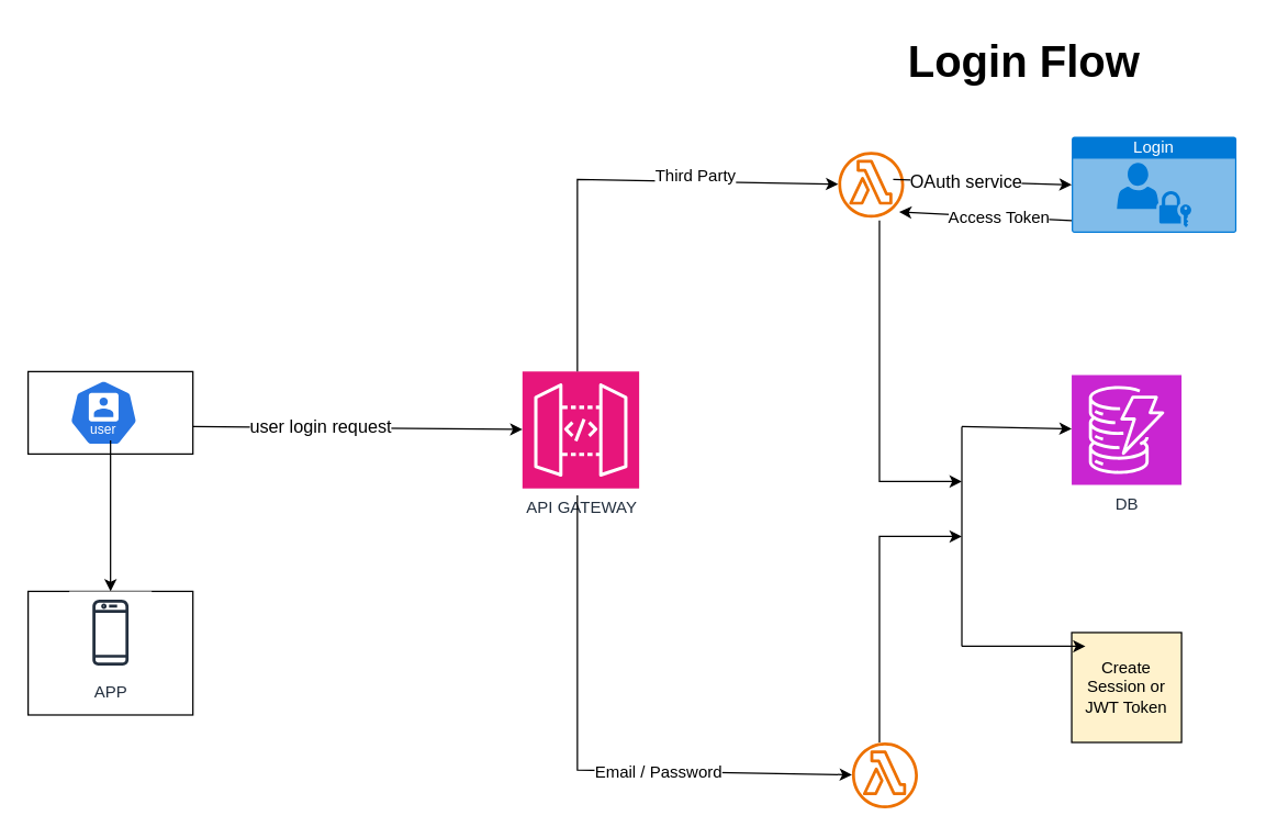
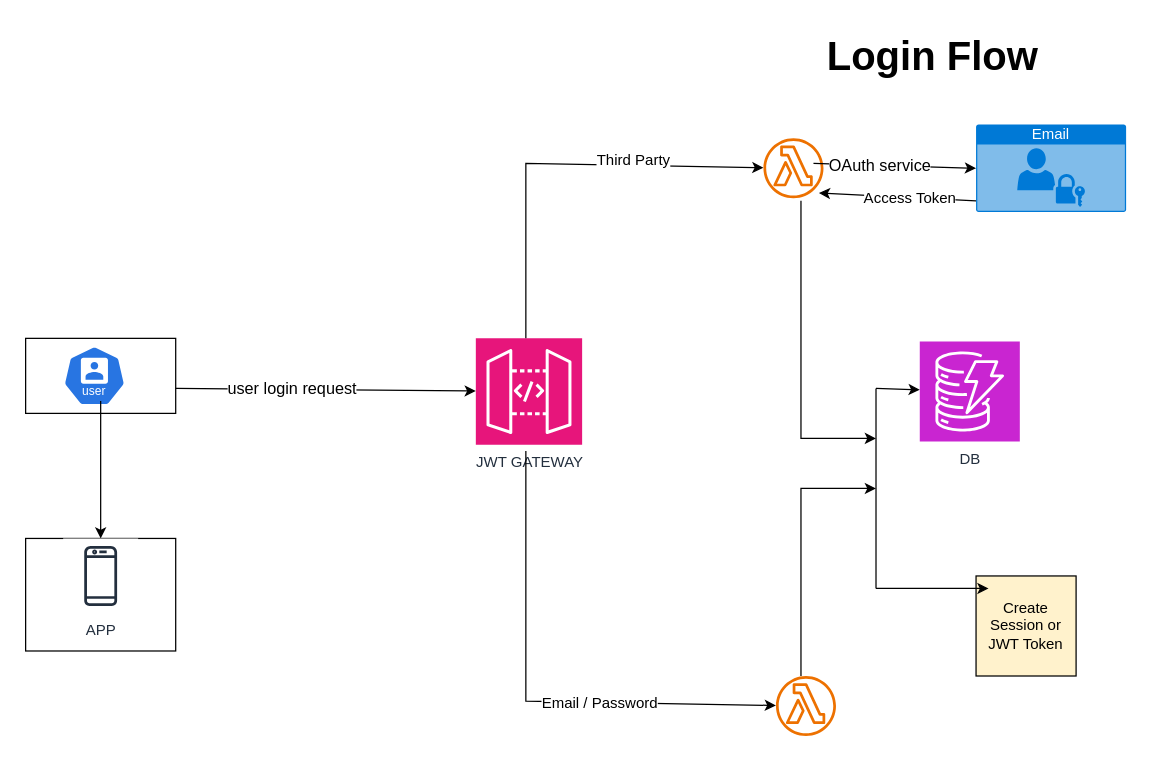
  <mxCell id="0" />
  <mxCell id="1" parent="0" />
  <mxCell id="2" value="" style="rounded=0;whiteSpace=wrap;html=1;" parent="1" vertex="1"><mxGeometry x="20" y="270" width="120" height="60" as="geometry" /></mxCell>
  <mxCell id="3" value="" style="aspect=fixed;sketch=0;html=1;dashed=0;whitespace=wrap;fillColor=#2875E2;strokeColor=#ffffff;points=[[0.005,0.63,0],[0.1,0.2,0],[0.9,0.2,0],[0.5,0,0],[0.995,0.63,0],[0.72,0.99,0],[0.5,1,0],[0.28,0.99,0]];shape=mxgraph.kubernetes.icon2;kubernetesLabel=1;prIcon=user" parent="1" vertex="1"><mxGeometry x="50" y="276" width="50" height="48" as="geometry" /></mxCell>
  <mxCell id="4" value="" style="rounded=0;whiteSpace=wrap;html=1;" parent="1" vertex="1"><mxGeometry x="20" y="430" width="120" height="90" as="geometry" /></mxCell>
- <mxCell id="5" value="API GATEWAY" style="sketch=0;points=[[0,0,0],[0.25,0,0],[0.5,0,0],[0.75,0,0],[1,0,0],[0,1,0],[0.25,1,0],[0.5,1,0],[0.75,1,0],[1,1,0],[0,0.25,0],[0,0.5,0],[0,0.75,0],[1,0.25,0],[1,0.5,0],[1,0.75,0]];outlineConnect=0;fontColor=#232F3E;fillColor=#E7157B;strokeColor=#ffffff;dashed=0;verticalLabelPosition=bottom;verticalAlign=top;align=center;html=1;fontSize=12;fontStyle=0;aspect=fixed;shape=mxgraph.aws4.resourceIcon;resIcon=mxgraph.aws4.api_gateway;" parent="1" vertex="1"><mxGeometry x="380" y="270" width="85" height="85" as="geometry" /></mxCell>
+ <mxCell id="5" value="JWT GATEWAY" style="sketch=0;points=[[0,0,0],[0.25,0,0],[0.5,0,0],[0.75,0,0],[1,0,0],[0,1,0],[0.25,1,0],[0.5,1,0],[0.75,1,0],[1,1,0],[0,0.25,0],[0,0.5,0],[0,0.75,0],[1,0.25,0],[1,0.5,0],[1,0.75,0]];outlineConnect=0;fontColor=#232F3E;fillColor=#E7157B;strokeColor=#ffffff;dashed=0;verticalLabelPosition=bottom;verticalAlign=top;align=center;html=1;fontSize=12;fontStyle=0;aspect=fixed;shape=mxgraph.aws4.resourceIcon;resIcon=mxgraph.aws4.api_gateway;" parent="1" vertex="1"><mxGeometry x="380" y="270" width="85" height="85" as="geometry" /></mxCell>
  <mxCell id="6" value="" style="sketch=0;outlineConnect=0;fontColor=#232F3E;gradientColor=none;fillColor=#ED7100;strokeColor=none;dashed=0;verticalLabelPosition=bottom;verticalAlign=top;align=center;html=1;fontSize=12;fontStyle=0;aspect=fixed;pointerEvents=1;shape=mxgraph.aws4.lambda_function;" parent="1" vertex="1"><mxGeometry x="610" y="110" width="48" height="48" as="geometry" /></mxCell>
  <mxCell id="7" value="" style="endArrow=classic;html=1;rounded=0;entryX=0.5;entryY=0;entryDx=0;entryDy=0;" parent="1" target="4" edge="1" source="12"><mxGeometry width="50" height="50" relative="1" as="geometry"><mxPoint x="80" y="320" as="sourcePoint" /><mxPoint x="130" y="270" as="targetPoint" /></mxGeometry></mxCell>
  <mxCell id="8" value="&lt;font style=&quot;font-size: 32px;&quot;&gt;&lt;b&gt;Login Flow&lt;/b&gt;&lt;/font&gt;" style="text;html=1;align=center;verticalAlign=middle;resizable=0;points=[];autosize=1;strokeColor=none;fillColor=none;" parent="1" vertex="1"><mxGeometry x="650" y="20" width="190" height="50" as="geometry" /></mxCell>
- <mxCell id="9" value="DB" style="sketch=0;points=[[0,0,0],[0.25,0,0],[0.5,0,0],[0.75,0,0],[1,0,0],[0,1,0],[0.25,1,0],[0.5,1,0],[0.75,1,0],[1,1,0],[0,0.25,0],[0,0.5,0],[0,0.75,0],[1,0.25,0],[1,0.5,0],[1,0.75,0]];outlineConnect=0;fontColor=#232F3E;fillColor=#C925D1;strokeColor=#ffffff;dashed=0;verticalLabelPosition=bottom;verticalAlign=top;align=center;html=1;fontSize=12;fontStyle=0;aspect=fixed;shape=mxgraph.aws4.resourceIcon;resIcon=mxgraph.aws4.dynamodb;noLabel=0;" parent="1" vertex="1"><mxGeometry x="780" y="272.5" width="80" height="80" as="geometry" /></mxCell>
+ <mxCell id="9" value="DB" style="sketch=0;points=[[0,0,0],[0.25,0,0],[0.5,0,0],[0.75,0,0],[1,0,0],[0,1,0],[0.25,1,0],[0.5,1,0],[0.75,1,0],[1,1,0],[0,0.25,0],[0,0.5,0],[0,0.75,0],[1,0.25,0],[1,0.5,0],[1,0.75,0]];outlineConnect=0;fontColor=#232F3E;fillColor=#C925D1;strokeColor=#ffffff;dashed=0;verticalLabelPosition=bottom;verticalAlign=top;align=center;html=1;fontSize=12;fontStyle=0;aspect=fixed;shape=mxgraph.aws4.resourceIcon;resIcon=mxgraph.aws4.dynamodb;noLabel=0;" parent="1" vertex="1"><mxGeometry x="735" y="272.5" width="80" height="80" as="geometry" /></mxCell>
  <mxCell id="10" value="" style="sketch=0;outlineConnect=0;fontColor=#232F3E;gradientColor=none;fillColor=#ED7100;strokeColor=none;dashed=0;verticalLabelPosition=bottom;verticalAlign=top;align=center;html=1;fontSize=12;fontStyle=0;aspect=fixed;pointerEvents=1;shape=mxgraph.aws4.lambda_function;" parent="1" vertex="1"><mxGeometry x="620" y="540" width="48" height="48" as="geometry" /></mxCell>
  <mxCell id="11" value="" style="endArrow=classic;html=1;rounded=0;entryX=0.5;entryY=0;entryDx=0;entryDy=0;" edge="1" parent="1" target="12"><mxGeometry width="50" height="50" relative="1" as="geometry"><mxPoint x="80" y="320" as="sourcePoint" /><mxPoint x="80" y="520" as="targetPoint" /></mxGeometry></mxCell>
  <mxCell id="12" value="APP" style="sketch=0;outlineConnect=0;fontColor=#232F3E;gradientColor=none;strokeColor=#232F3E;fillColor=#ffffff;dashed=0;verticalLabelPosition=bottom;verticalAlign=top;align=center;html=1;fontSize=12;fontStyle=0;aspect=fixed;shape=mxgraph.aws4.resourceIcon;resIcon=mxgraph.aws4.mobile_client;" parent="1" vertex="1"><mxGeometry x="50" y="430" width="60" height="60" as="geometry" /></mxCell>
  <mxCell id="13" value="" style="endArrow=classic;html=1;rounded=0;" edge="1" parent="1" target="5"><mxGeometry width="50" height="50" relative="1" as="geometry"><mxPoint x="140" y="310" as="sourcePoint" /><mxPoint x="190" y="260" as="targetPoint" /></mxGeometry></mxCell>
  <mxCell id="14" value="&lt;font style=&quot;font-size: 13px;&quot;&gt;user login request&lt;/font&gt;" style="edgeLabel;html=1;align=center;verticalAlign=middle;resizable=0;points=[];" vertex="1" connectable="0" parent="13"><mxGeometry x="-0.23" y="1" relative="1" as="geometry"><mxPoint as="offset" /></mxGeometry></mxCell>
  <mxCell id="15" value="" style="endArrow=classic;html=1;rounded=0;" edge="1" parent="1" target="6"><mxGeometry width="50" height="50" relative="1" as="geometry"><mxPoint x="420" y="270" as="sourcePoint" /><mxPoint x="470" y="220" as="targetPoint" /><Array as="points"><mxPoint x="420" y="130" /></Array></mxGeometry></mxCell>
  <mxCell id="16" value="&lt;font style=&quot;font-size: 12px;&quot;&gt;Third Party&lt;/font&gt;" style="edgeLabel;html=1;align=center;verticalAlign=middle;resizable=0;points=[];" vertex="1" connectable="0" parent="15"><mxGeometry x="0.366" y="4" relative="1" as="geometry"><mxPoint as="offset" /></mxGeometry></mxCell>
  <mxCell id="17" value="" style="endArrow=classic;html=1;rounded=0;" edge="1" parent="1" target="10"><mxGeometry width="50" height="50" relative="1" as="geometry"><mxPoint x="420" y="360" as="sourcePoint" /><mxPoint x="470" y="310" as="targetPoint" /><Array as="points"><mxPoint x="420" y="560" /></Array></mxGeometry></mxCell>
  <mxCell id="18" value="&lt;font style=&quot;font-size: 12px;&quot;&gt;Email / Password&lt;/font&gt;" style="edgeLabel;html=1;align=center;verticalAlign=middle;resizable=0;points=[];" vertex="1" connectable="0" parent="17"><mxGeometry x="0.294" relative="1" as="geometry"><mxPoint as="offset" /></mxGeometry></mxCell>
- <mxCell id="19" value="Login" style="html=1;whiteSpace=wrap;strokeColor=none;fillColor=#0079D6;labelPosition=center;verticalLabelPosition=middle;verticalAlign=top;align=center;fontSize=12;outlineConnect=0;spacingTop=-6;fontColor=#FFFFFF;sketch=0;shape=mxgraph.sitemap.login;" vertex="1" parent="1"><mxGeometry x="780" y="99" width="120" height="70" as="geometry" /></mxCell>
+ <mxCell id="19" value="Email" style="html=1;whiteSpace=wrap;strokeColor=none;fillColor=#0079D6;labelPosition=center;verticalLabelPosition=middle;verticalAlign=top;align=center;fontSize=12;outlineConnect=0;spacingTop=-6;fontColor=#FFFFFF;sketch=0;shape=mxgraph.sitemap.login;" vertex="1" parent="1"><mxGeometry x="780" y="99" width="120" height="70" as="geometry" /></mxCell>
  <mxCell id="20" value="" style="endArrow=classic;html=1;rounded=0;entryX=0;entryY=0.5;entryDx=0;entryDy=0;entryPerimeter=0;" edge="1" parent="1" target="19"><mxGeometry width="50" height="50" relative="1" as="geometry"><mxPoint x="650" y="130" as="sourcePoint" /><mxPoint x="700" y="80" as="targetPoint" /></mxGeometry></mxCell>
  <mxCell id="21" value="&lt;font style=&quot;font-size: 13px;&quot;&gt;OAuth service&lt;/font&gt;" style="edgeLabel;html=1;align=center;verticalAlign=middle;resizable=0;points=[];" vertex="1" connectable="0" parent="20"><mxGeometry x="-0.183" relative="1" as="geometry"><mxPoint as="offset" /></mxGeometry></mxCell>
  <mxCell id="22" value="Create Session or JWT Token" style="whiteSpace=wrap;html=1;aspect=fixed;fillColor=#fff2cc;" vertex="1" parent="1"><mxGeometry x="780" y="460" width="80" height="80" as="geometry" /></mxCell>
  <mxCell id="23" value="" style="endArrow=classic;html=1;rounded=0;entryX=0.924;entryY=0.91;entryDx=0;entryDy=0;entryPerimeter=0;" edge="1" parent="1" target="6"><mxGeometry width="50" height="50" relative="1" as="geometry"><mxPoint x="780" y="160" as="sourcePoint" /><mxPoint x="830" y="110" as="targetPoint" /></mxGeometry></mxCell>
  <mxCell id="24" value="&lt;font style=&quot;font-size: 12px;&quot;&gt;Access Token&lt;/font&gt;" style="edgeLabel;html=1;align=center;verticalAlign=middle;resizable=0;points=[];" vertex="1" connectable="0" parent="23"><mxGeometry x="-0.165" relative="1" as="geometry"><mxPoint x="-1" as="offset" /></mxGeometry></mxCell>
  <mxCell id="25" value="" style="endArrow=none;html=1;rounded=0;" edge="1" parent="1"><mxGeometry width="50" height="50" relative="1" as="geometry"><mxPoint x="700" y="470" as="sourcePoint" /><mxPoint x="700" y="310" as="targetPoint" /></mxGeometry></mxCell>
  <mxCell id="26" value="" style="endArrow=classic;html=1;rounded=0;entryX=0.125;entryY=0.125;entryDx=0;entryDy=0;entryPerimeter=0;" edge="1" parent="1" target="22"><mxGeometry width="50" height="50" relative="1" as="geometry"><mxPoint x="700" y="470" as="sourcePoint" /><mxPoint x="750" y="420" as="targetPoint" /></mxGeometry></mxCell>
  <mxCell id="27" value="" style="endArrow=classic;html=1;rounded=0;" edge="1" parent="1" target="9"><mxGeometry width="50" height="50" relative="1" as="geometry"><mxPoint x="700" y="310" as="sourcePoint" /><mxPoint x="750" y="260" as="targetPoint" /></mxGeometry></mxCell>
  <mxCell id="28" value="" style="endArrow=classic;html=1;rounded=0;" edge="1" parent="1"><mxGeometry width="50" height="50" relative="1" as="geometry"><mxPoint x="640" y="540" as="sourcePoint" /><mxPoint x="700" y="390" as="targetPoint" /><Array as="points"><mxPoint x="640" y="390" /></Array></mxGeometry></mxCell>
  <mxCell id="29" value="" style="endArrow=classic;html=1;rounded=0;exitX=0.625;exitY=1.042;exitDx=0;exitDy=0;exitPerimeter=0;" edge="1" parent="1" source="6"><mxGeometry width="50" height="50" relative="1" as="geometry"><mxPoint x="630" y="160" as="sourcePoint" /><mxPoint x="700" y="350" as="targetPoint" /><Array as="points"><mxPoint x="640" y="350" /></Array></mxGeometry></mxCell>
